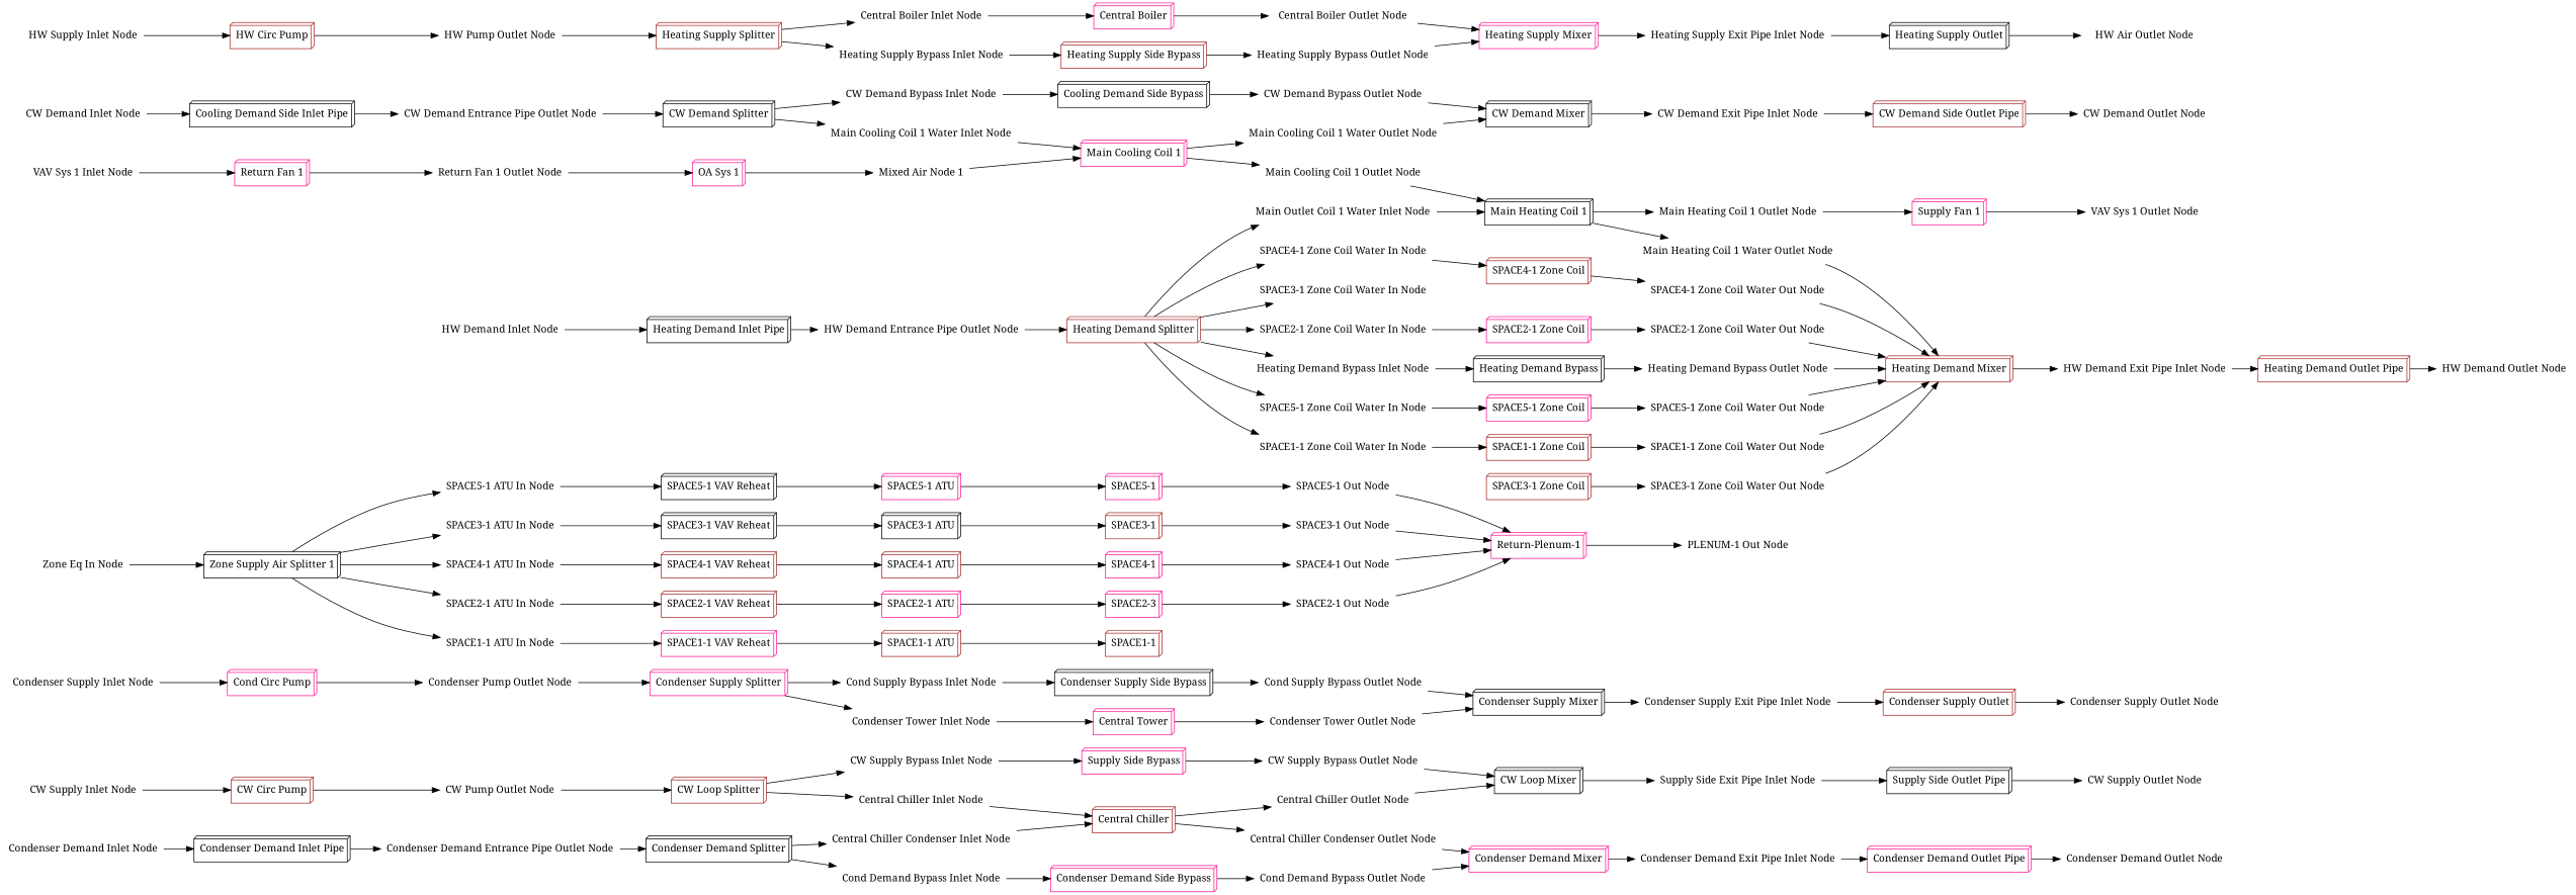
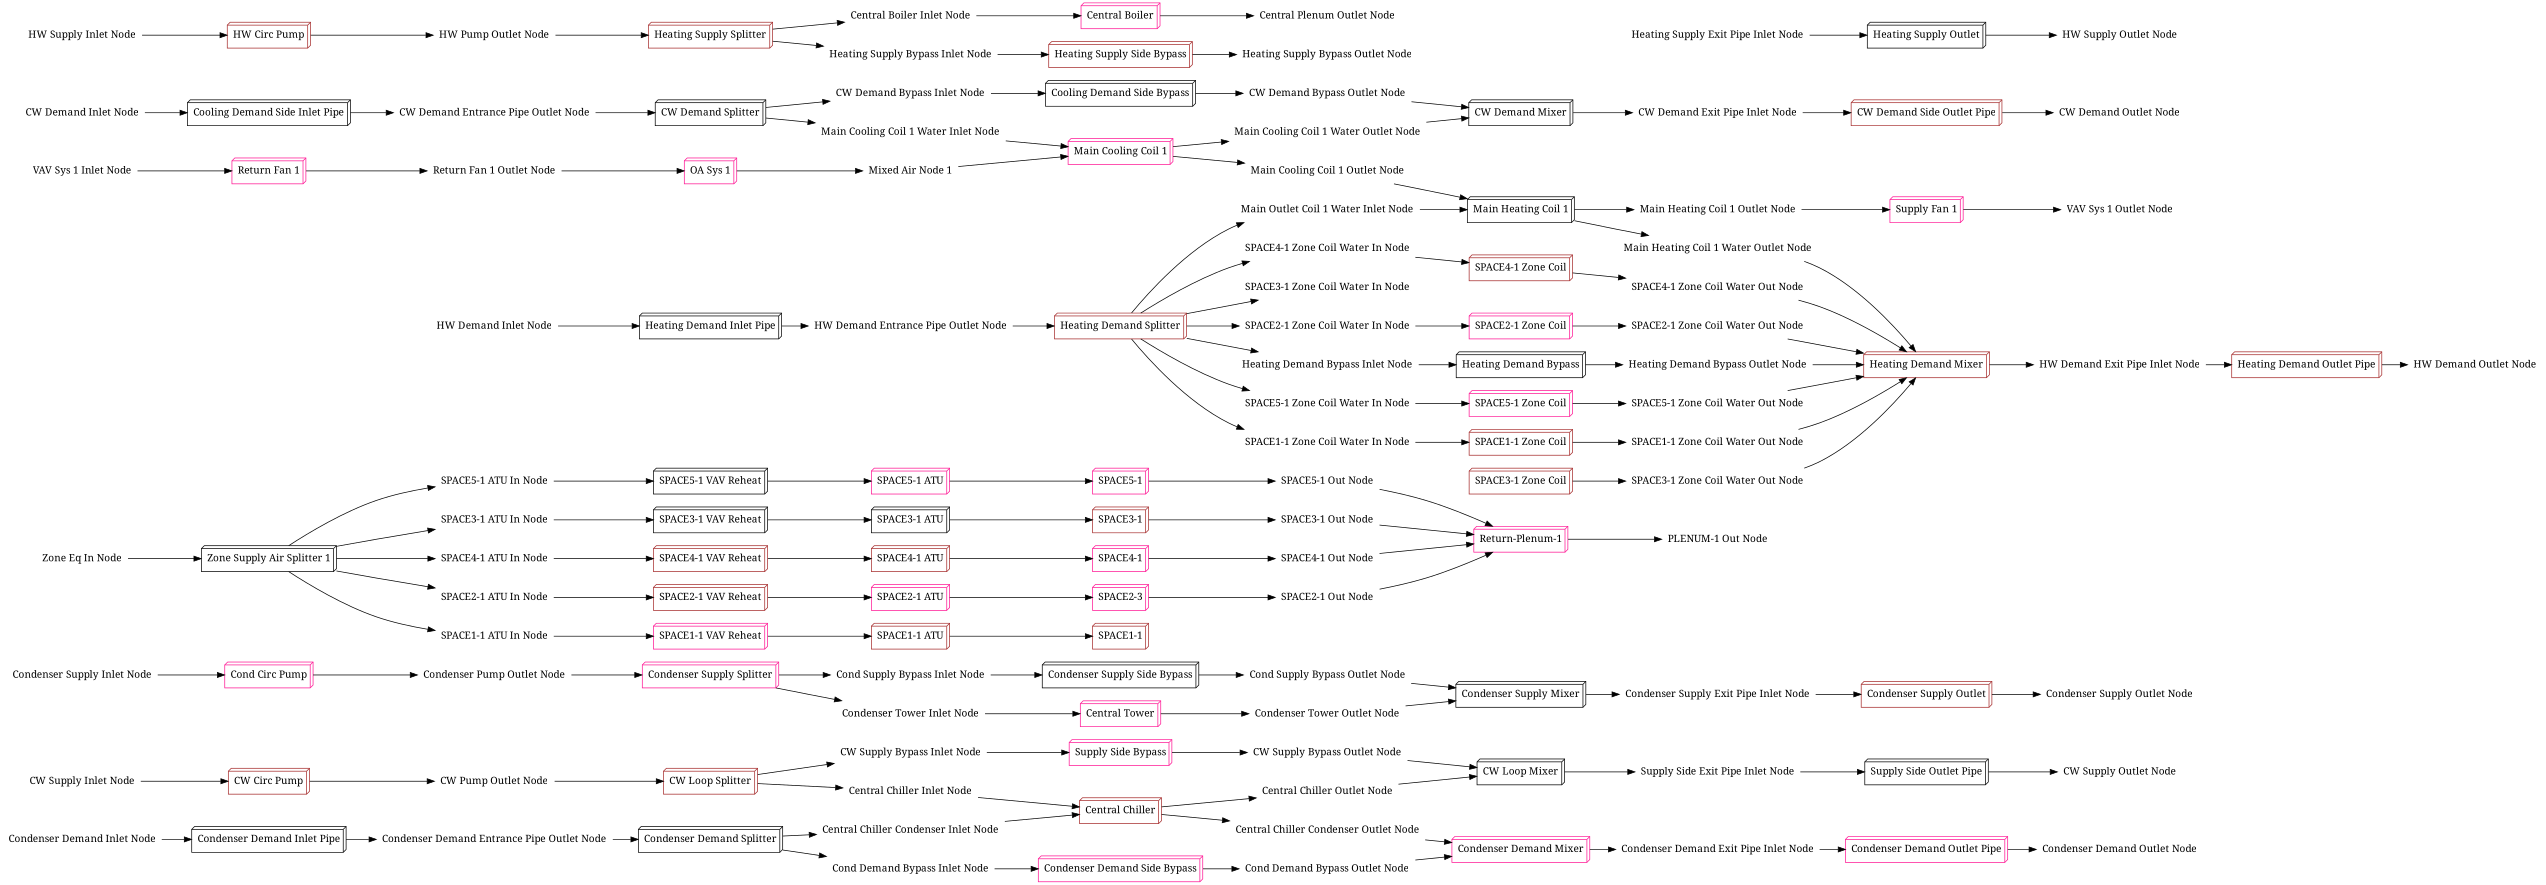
  digraph {
    fontname="Noto Serif"
    rankdir=LR
    node [color=brown fontname="Noto Serif" shape=plaintext]
    edge [fontname="Noto Serif"]
    n1 [color=deeppink label="Condenser Demand Side Bypass" shape=box3d]
    n2 [label="Cond Demand Bypass Outlet Node"]
    n3 [color=deeppink label="Condenser Demand Mixer" shape=box3d]
    n4 [label="CW Pump Outlet Node"]
    n5 [label="CW Loop Splitter" shape=box3d]
    n6 [color=deeppink label="CW Supply Bypass Inlet Node"]
    n7 [color=black label="Central Chiller Inlet Node"]
    n8 [color=black label="Condenser Supply Mixer" shape=box3d]
    n9 [color=black label="Condenser Supply Exit Pipe Inlet Node"]
    n10 [label="Condenser Supply Outlet" shape=box3d]
    n11 [color=deeppink label="SPACE4-1" shape=box3d]
    n12 [color=deeppink label="SPACE4-1 Out Node"]
    n13 [color=deeppink label="Return-Plenum-1" shape=box3d]
    n14 [color=black label="Central Chiller Condenser Inlet Node"]
    n15 [label="Central Chiller" shape=box3d]
    n16 [color=deeppink label="Central Chiller Condenser Outlet Node"]
    n17 [color=deeppink label="Central Chiller Outlet Node"]
    n18 [label="Heating Demand Outlet Pipe" shape=box3d]
    n19 [color=black label="HW Demand Outlet Node"]
    n20 [label="CW Supply Outlet Node"]
    n21 [color=black label="Condenser Supply Side Bypass" shape=box3d]
    n22 [label="Cond Supply Bypass Outlet Node"]
    n23 [label="Heating Supply Splitter" shape=box3d]
    n24 [label="Central Boiler Inlet Node"]
    n25 [label="Heating Supply Bypass Inlet Node"]
    n26 [color=deeppink label="Central Boiler" shape=box3d]
    n27 [label="Heating Supply Side Bypass" shape=box3d]
    n28 [color=black label="HW Demand Exit Pipe Inlet Node"]
    n29 [label="SPACE1-1 Zone Coil" shape=box3d]
    n30 [color=black label="SPACE1-1 Zone Coil Water Out Node"]
    n31 [label="Heating Demand Mixer" shape=box3d]
    n32 [color=deeppink label="Condenser Demand Outlet Node"]
    n33 [color=deeppink label="SPACE3-1 Zone Coil Water Out Node"]
    n34 [color=black label="SPACE5-1 VAV Reheat" shape=box3d]
    n35 [color=deeppink label="SPACE5-1 ATU" shape=box3d]
    n36 [color=deeppink label="SPACE5-1" shape=box3d]
    n37 [label="Main Outlet Coil 1 Water Inlet Node"]
    n38 [color=black label="Main Heating Coil 1" shape=box3d]
    n39 [label="Main Heating Coil 1 Water Outlet Node"]
    n40 [label="Main Heating Coil 1 Outlet Node"]
-   n41 [color=deeppink label="Central Boiler Outlet Node"]
+   n41 [color=deeppink label="Central Plenum Outlet Node"]
    n42 [color=black label="CW Loop Mixer" shape=box3d]
    n43 [color=deeppink label="Supply Fan 1" shape=box3d]
    n44 [color=deeppink label="VAV Sys 1 Outlet Node"]
    n45 [label="HW Supply Inlet Node"]
    n46 [label="HW Circ Pump" shape=box3d]
    n47 [label="HW Pump Outlet Node"]
    n48 [label="SPACE3-1" shape=box3d]
    n49 [color=deeppink label="SPACE3-1 Out Node"]
    n50 [color=black label="PLENUM-1 Out Node"]
    n51 [color=deeppink label="Heating Supply Bypass Outlet Node"]
-   n52 [color=deeppink label="Heating Supply Mixer" shape=box3d]
    n53 [color=deeppink label="SPACE1-1 VAV Reheat" shape=box3d]
    n54 [label="SPACE1-1 ATU" shape=box3d]
    n55 [label="SPACE1-1" shape=box3d]
    n56 [label="SPACE5-1 ATU In Node"]
    n57 [color=black label="Condenser Demand Entrance Pipe Outlet Node"]
    n58 [color=black label="Condenser Demand Splitter" shape=box3d]
    n59 [label="Cond Demand Bypass Inlet Node"]
    n60 [color=black label="Condenser Demand Exit Pipe Inlet Node"]
    n61 [color=deeppink label="Supply Side Bypass" shape=box3d]
    n62 [color=black label="CW Supply Bypass Outlet Node"]
    n63 [label="SPACE5-1 Out Node"]
    n64 [color=deeppink label="HW Demand Entrance Pipe Outlet Node"]
    n65 [label="Heating Demand Splitter" shape=box3d]
    n66 [color=deeppink label="SPACE4-1 Zone Coil Water In Node"]
    n67 [color=black label="SPACE3-1 Zone Coil Water In Node"]
    n68 [label="SPACE2-1 Zone Coil Water In Node"]
    n69 [color=black label="Heating Demand Bypass Inlet Node"]
    n70 [color=black label="SPACE5-1 Zone Coil Water In Node"]
    n71 [label="SPACE1-1 Zone Coil Water In Node"]
-   n72 [label="HW Air Outlet Node"]
+   n72 [label="HW Supply Outlet Node"]
    n73 [label="Condenser Supply Outlet Node"]
    n74 [color=black label="HW Demand Inlet Node"]
    n75 [color=black label="Heating Demand Inlet Pipe" shape=box3d]
    n76 [color=deeppink label="CW Demand Outlet Node"]
    n77 [color=black label="Supply Side Outlet Pipe" shape=box3d]
    n78 [label="Heating Supply Exit Pipe Inlet Node"]
    n79 [label="SPACE4-1 Zone Coil" shape=box3d]
    n80 [color=deeppink label="SPACE4-1 Zone Coil Water Out Node"]
    n81 [color=black label="Heating Supply Outlet" shape=box3d]
    n82 [color=deeppink label="Cond Circ Pump" shape=box3d]
    n83 [color=black label="Condenser Pump Outlet Node"]
    n84 [color=deeppink label="Condenser Supply Splitter" shape=box3d]
    n85 [label="Supply Side Exit Pipe Inlet Node"]
    n86 [label="VAV Sys 1 Inlet Node"]
    n87 [color=deeppink label="Return Fan 1" shape=box3d]
    n88 [color=black label="Return Fan 1 Outlet Node"]
    n89 [label="Main Cooling Coil 1 Water Outlet Node"]
    n90 [color=black label="CW Demand Mixer" shape=box3d]
    n91 [color=black label="CW Demand Exit Pipe Inlet Node"]
    n92 [label="SPACE3-1 Zone Coil" shape=box3d]
    n93 [color=deeppink label="SPACE2-1 Zone Coil" shape=box3d]
    n94 [label="SPACE2-1 Zone Coil Water Out Node"]
    n95 [label="SPACE2-1 Out Node"]
    n96 [label="SPACE4-1 VAV Reheat" shape=box3d]
    n97 [label="SPACE4-1 ATU" shape=box3d]
    n98 [color=black label="Zone Eq In Node"]
    n99 [color=black label="Zone Supply Air Splitter 1" shape=box3d]
    n100 [label="SPACE3-1 ATU In Node"]
    n101 [color=deeppink label="SPACE4-1 ATU In Node"]
    n102 [label="SPACE2-1 ATU In Node"]
    n103 [color=deeppink label="SPACE1-1 ATU In Node"]
    n104 [color=deeppink label="Condenser Demand Outlet Pipe" shape=box3d]
    n105 [color=black label="Condenser Demand Inlet Pipe" shape=box3d]
    n106 [color=black label="CW Demand Splitter" shape=box3d]
    n107 [color=deeppink label="CW Demand Bypass Inlet Node"]
    n108 [color=black label="Main Cooling Coil 1 Water Inlet Node"]
    n109 [color=black label="Cooling Demand Side Bypass" shape=box3d]
    n110 [color=deeppink label="Main Cooling Coil 1" shape=box3d]
    n111 [label="CW Demand Side Outlet Pipe" shape=box3d]
    n112 [color=black label="Heating Demand Bypass" shape=box3d]
    n113 [label="Heating Demand Bypass Outlet Node"]
    n114 [color=black label="SPACE3-1 VAV Reheat" shape=box3d]
    n115 [color=black label="SPACE3-1 ATU" shape=box3d]
    n116 [color=deeppink label="CW Demand Bypass Outlet Node"]
    n117 [color=black label="Condenser Demand Inlet Node"]
    n118 [color=deeppink label="Mixed Air Node 1"]
    n119 [label="Main Cooling Coil 1 Outlet Node"]
    n120 [color=deeppink label="SPACE5-1 Zone Coil" shape=box3d]
    n121 [label="SPACE2-1 VAV Reheat" shape=box3d]
    n122 [color=deeppink label="SPACE2-1 ATU" shape=box3d]
    n123 [color=deeppink label="SPACE2-3" shape=box3d]
    n124 [color=deeppink label="OA Sys 1" shape=box3d]
    n125 [color=black label="SPACE5-1 Zone Coil Water Out Node"]
    n126 [color=deeppink label="Condenser Tower Outlet Node"]
    n127 [color=black label="Cooling Demand Side Inlet Pipe" shape=box3d]
    n128 [color=deeppink label="CW Demand Entrance Pipe Outlet Node"]
    n129 [color=deeppink label="CW Supply Inlet Node"]
    n130 [label="CW Circ Pump" shape=box3d]
    n131 [color=deeppink label="Cond Supply Bypass Inlet Node"]
    n132 [label="Condenser Supply Inlet Node"]
    n133 [color=black label="Condenser Tower Inlet Node"]
    n134 [color=deeppink label="Central Tower" shape=box3d]
    n135 [label="CW Demand Inlet Node"]
    n1 -> n2
    n2 -> n3
    n3 -> n60
    n4 -> n5
    n5 -> n6
    n5 -> n7
    n6 -> n61
    n7 -> n15
    n8 -> n9
    n9 -> n10
    n10 -> n73
    n11 -> n12
    n12 -> n13
    n13 -> n50
    n14 -> n15
    n15 -> n16
    n15 -> n17
    n16 -> n3
    n17 -> n42
    n18 -> n19
    n21 -> n22
    n22 -> n8
    n23 -> n24
    n23 -> n25
    n24 -> n26
    n25 -> n27
    n26 -> n41
    n27 -> n51
    n28 -> n18
    n29 -> n30
    n30 -> n31
    n31 -> n28
    n33 -> n31
    n34 -> n35
    n35 -> n36
    n36 -> n63
    n37 -> n38
    n38 -> n39
    n38 -> n40
    n39 -> n31
    n40 -> n43
-   n41 -> n52
    n42 -> n85
    n43 -> n44
    n45 -> n46
    n46 -> n47
    n47 -> n23
    n48 -> n49
    n49 -> n13
-   n51 -> n52
-   n52 -> n78
    n53 -> n54
    n54 -> n55
    n56 -> n34
    n57 -> n58
    n58 -> n14
    n58 -> n59
    n59 -> n1
    n60 -> n104
    n61 -> n62
    n62 -> n42
    n63 -> n13
    n64 -> n65
    n65 -> n37
    n65 -> n66
    n65 -> n67
    n65 -> n68
    n65 -> n69
    n65 -> n70
    n65 -> n71
    n66 -> n79
    n68 -> n93
    n69 -> n112
    n70 -> n120
    n71 -> n29
    n74 -> n75
    n75 -> n64
    n77 -> n20
    n78 -> n81
    n79 -> n80
    n80 -> n31
    n81 -> n72
    n82 -> n83
    n83 -> n84
    n84 -> n131
    n84 -> n133
    n85 -> n77
    n86 -> n87
    n87 -> n88
    n88 -> n124
    n89 -> n90
    n90 -> n91
    n91 -> n111
    n92 -> n33
    n93 -> n94
    n94 -> n31
    n95 -> n13
    n96 -> n97
    n97 -> n11
    n98 -> n99
    n99 -> n56
    n99 -> n100
    n99 -> n101
    n99 -> n102
    n99 -> n103
    n100 -> n114
    n101 -> n96
    n102 -> n121
    n103 -> n53
    n104 -> n32
    n105 -> n57
    n106 -> n107
    n106 -> n108
    n107 -> n109
    n108 -> n110
    n109 -> n116
    n110 -> n89
    n110 -> n119
    n111 -> n76
    n112 -> n113
    n113 -> n31
    n114 -> n115
    n115 -> n48
    n116 -> n90
    n117 -> n105
    n118 -> n110
    n119 -> n38
    n120 -> n125
    n121 -> n122
    n122 -> n123
    n123 -> n95
    n124 -> n118
    n125 -> n31
    n126 -> n8
    n127 -> n128
    n128 -> n106
    n129 -> n130
    n130 -> n4
    n131 -> n21
    n132 -> n82
    n133 -> n134
    n134 -> n126
    n135 -> n127
  }
